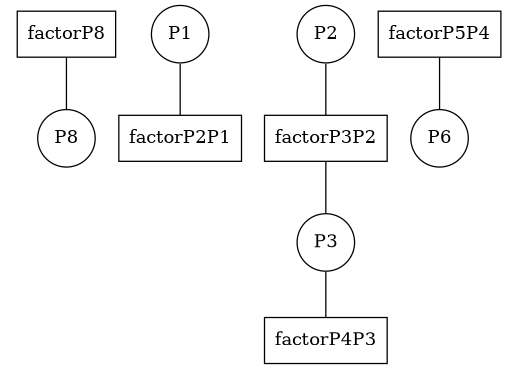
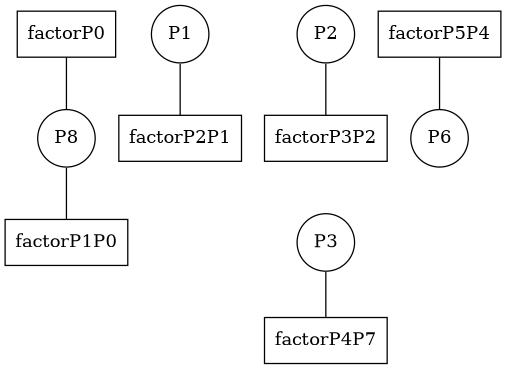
  graph {
    node [shape=box]
-   n1 [label=factorP8]
+   n1 [label=factorP0]
    n2 [label=P8 shape=circle]
+   n3 [label=factorP1P0]
    n4 [label=P1 shape=circle]
    n5 [label=factorP2P1]
    n6 [label=P2 shape=circle]
    n7 [label=factorP3P2]
    n8 [label=P3 shape=circle]
-   n9 [label=factorP4P3]
+   n9 [label=factorP4P7]
    n10 [label=factorP5P4]
    n11 [label=P6 shape=circle]
    n1 -- n2
+   n2 -- n3
    n4 -- n5
    n6 -- n7
-   n7 -- n8
    n8 -- n9
    n10 -- n11
  }
